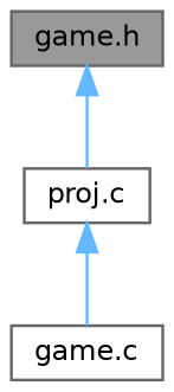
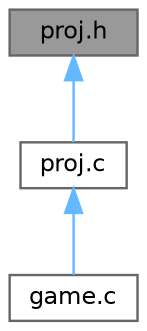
  digraph {
    node [color=grey40 fillcolor=white fontname=Helvetica fontsize=10 shape=box style=filled]
    edge [color=steelblue1 dir=back fontname=Helvetica fontsize=10 labelfontname=Helvetica labelfontsize=10 style=solid]
-   n1 [color=gray40 fillcolor=grey60 fontcolor=black height=0.2 label="game.h" width=0.4]
+   n1 [color=gray40 fillcolor=grey60 fontcolor=black height=0.2 label="proj.h" width=0.4]
    n2 [height=0.2 label="proj.c" width=0.4]
    n3 [height=0.2 label="game.c" width=0.4]
    n1 -> n2
    n2 -> n3
  }
